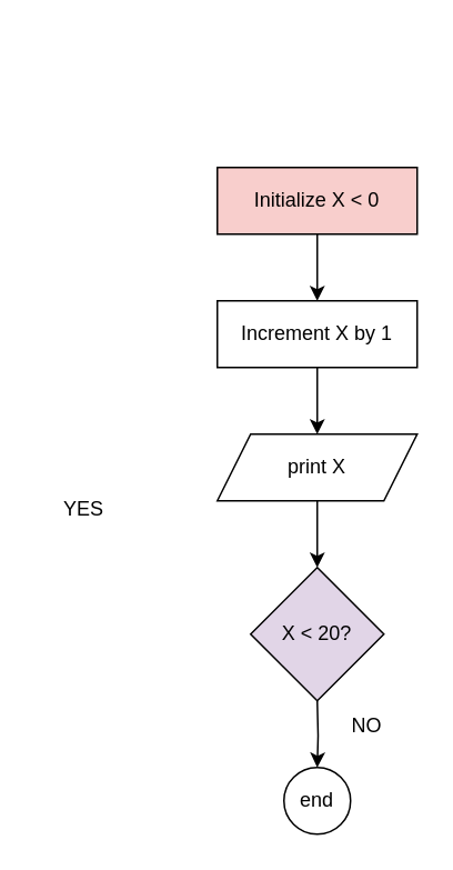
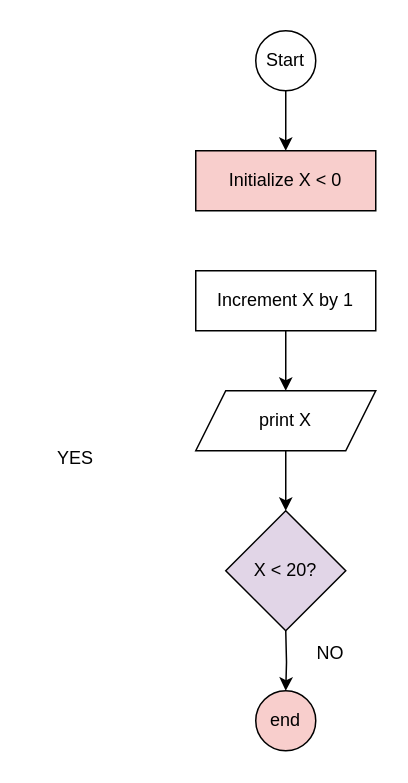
  <mxCell id="0" />
  <mxCell id="1" parent="0" />
- <mxCell id="3" value="" style="edgeStyle=orthogonalEdgeStyle;rounded=0;orthogonalLoop=1;jettySize=auto;html=1;" edge="1" parent="1" source="4" target="5"><mxGeometry relative="1" as="geometry" /></mxCell>
+ <mxCell id="2" value="Start" style="ellipse;whiteSpace=wrap;html=1;aspect=fixed;" vertex="1" parent="1"><mxGeometry x="170" y="20" width="40" height="40" as="geometry" /></mxCell>
  <mxCell id="4" value="Initialize X &amp;lt; 0" style="rounded=0;whiteSpace=wrap;html=1;fillColor=#f8cecc;" vertex="1" parent="1"><mxGeometry x="130" y="100" width="120" height="40" as="geometry" /></mxCell>
  <mxCell id="5" value="Increment X by 1" style="rounded=0;whiteSpace=wrap;html=1;" vertex="1" parent="1"><mxGeometry x="130" y="180" width="120" height="40" as="geometry" /></mxCell>
  <mxCell id="6" value="print X" style="shape=parallelogram;perimeter=parallelogramPerimeter;whiteSpace=wrap;html=1;fixedSize=1;" vertex="1" parent="1"><mxGeometry x="130" y="260" width="120" height="40" as="geometry" /></mxCell>
  <mxCell id="7" value="X &amp;lt; 20?" style="rhombus;whiteSpace=wrap;html=1;fillColor=#e1d5e7;" vertex="1" parent="1"><mxGeometry x="150" y="340" width="80" height="80" as="geometry" /></mxCell>
- <mxCell id="8" value="end" style="ellipse;whiteSpace=wrap;html=1;aspect=fixed;" vertex="1" parent="1"><mxGeometry x="170" y="460" width="40" height="40" as="geometry" /></mxCell>
+ <mxCell id="8" value="end" style="ellipse;whiteSpace=wrap;html=1;aspect=fixed;fillColor=#f8cecc;" vertex="1" parent="1"><mxGeometry x="170" y="460" width="40" height="40" as="geometry" /></mxCell>
+ <mxCell id="9" value="" style="endArrow=classic;html=1;rounded=0;exitX=0.5;exitY=1;exitDx=0;exitDy=0;entryX=0.5;entryY=0;entryDx=0;entryDy=0;" edge="1" parent="1" source="2" target="4"><mxGeometry width="50" height="50" relative="1" as="geometry"><mxPoint x="160" y="110" as="sourcePoint" /><mxPoint x="190" y="90" as="targetPoint" /></mxGeometry></mxCell>
  <mxCell id="10" value="" style="endArrow=classic;html=1;rounded=0;exitX=0.5;exitY=0;exitDx=0;exitDy=0;" edge="1" parent="1" source="5"><mxGeometry width="50" height="50" relative="1" as="geometry"><mxPoint x="200" y="70" as="sourcePoint" /><mxPoint x="190" y="180" as="targetPoint" /></mxGeometry></mxCell>
  <mxCell id="11" value="" style="edgeStyle=orthogonalEdgeStyle;rounded=0;orthogonalLoop=1;jettySize=auto;html=1;exitX=0.5;exitY=1;exitDx=0;exitDy=0;entryX=0.5;entryY=0;entryDx=0;entryDy=0;" edge="1" parent="1" source="5" target="6"><mxGeometry relative="1" as="geometry"><mxPoint x="200" y="150" as="sourcePoint" /><mxPoint x="200" y="250" as="targetPoint" /><Array as="points"><mxPoint x="190" y="240" /><mxPoint x="190" y="240" /></Array></mxGeometry></mxCell>
  <mxCell id="12" value="" style="edgeStyle=orthogonalEdgeStyle;rounded=0;orthogonalLoop=1;jettySize=auto;html=1;exitX=0.5;exitY=1;exitDx=0;exitDy=0;entryX=0.5;entryY=0;entryDx=0;entryDy=0;" edge="1" parent="1" source="6" target="7"><mxGeometry relative="1" as="geometry"><mxPoint x="200" y="230" as="sourcePoint" /><mxPoint x="190" y="330" as="targetPoint" /><Array as="points" /></mxGeometry></mxCell>
  <mxCell id="13" value="" style="edgeStyle=orthogonalEdgeStyle;rounded=0;orthogonalLoop=1;jettySize=auto;html=1;entryX=0.5;entryY=0;entryDx=0;entryDy=0;" edge="1" parent="1" target="8"><mxGeometry relative="1" as="geometry"><mxPoint x="190" y="420" as="sourcePoint" /><mxPoint x="200" y="350" as="targetPoint" /><Array as="points" /></mxGeometry></mxCell>
  <mxCell id="14" value="YES" style="text;html=1;align=center;verticalAlign=middle;whiteSpace=wrap;rounded=0;" vertex="1" parent="1"><mxGeometry x="20" y="290" width="60" height="30" as="geometry" /></mxCell>
  <mxCell id="15" value="NO" style="text;html=1;align=center;verticalAlign=middle;whiteSpace=wrap;rounded=0;" vertex="1" parent="1"><mxGeometry x="190" y="420" width="60" height="30" as="geometry" /></mxCell>
